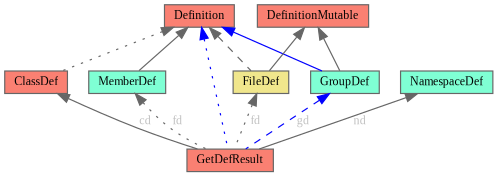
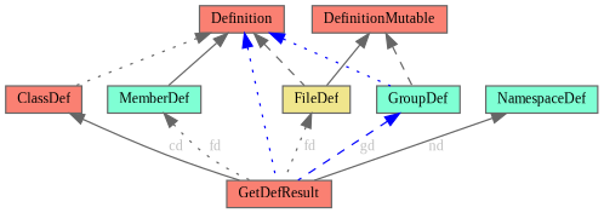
  digraph {
    fontname="Liberation Serif"
    node [color=gray40 fillcolor=salmon fontname="Liberation Serif" fontsize=10 shape=box style=filled]
    edge [color=gray40 dir=back fontname="Liberation Serif" fontsize=10 labelfontname=Helvetica labelfontsize=10 style=dotted]
    n1 [fontcolor=black height=0.2 label=GetDefResult width=0.4]
    n2 [fillcolor=aquamarine height=0.2 label=MemberDef width=0.4]
    n3 [height=0.2 label=Definition width=0.4]
    n4 [height=0.2 label=ClassDef width=0.4]
    n5 [fillcolor=khaki height=0.2 label=FileDef width=0.4]
    n6 [fillcolor=aquamarine height=0.2 label=GroupDef width=0.4]
    n7 [fillcolor=aquamarine height=0.2 label=NamespaceDef width=0.4]
    n8 [height=0.2 label=DefinitionMutable width=0.4]
    n2 -> n1 [fontcolor=grey label=" fd"]
    n3 -> n1 [color=blue]
    n3 -> n2 [style=solid]
    n3 -> n4
    n3 -> n5 [style=dashed]
-   n3 -> n6 [color=blue style=solid]
+   n3 -> n6 [color=blue]
    n4 -> n1 [fontcolor=grey label=" cd" style=solid]
    n5 -> n1 [fontcolor=grey label=" fd"]
    n6 -> n1 [color=blue fontcolor=grey label=" gd" style=dashed]
    n7 -> n1 [fontcolor=grey label=" nd" style=solid]
    n8 -> n5 [style=solid]
-   n8 -> n6 [style=solid]
+   n8 -> n6 [style=dashed]
  }
